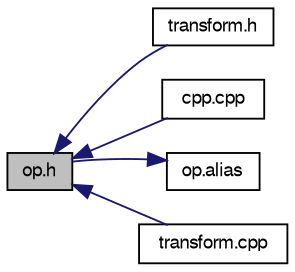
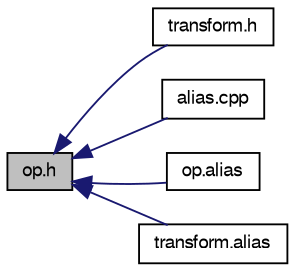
  digraph {
    rankdir=LR
    node [color=black fillcolor=white fontname=FreeSans fontsize=10 shape=record style=filled]
    edge [color=midnightblue dir=back fontname=FreeSans fontsize=10 labelfontname=FreeSans labelfontsize=10 style=solid]
    n1 [fillcolor=grey75 fontcolor=black height=0.2 label="op.h" width=0.4]
    n2 [height=0.2 label="transform.h" width=0.4]
-   n3 [height=0.2 label="cpp.cpp" width=0.4]
+   n3 [height=0.2 label="alias.cpp" width=0.4]
    n4 [height=0.2 label="op.alias" width=0.4]
-   n5 [height=0.2 label="transform.cpp" width=0.4]
+   n5 [height=0.2 label="transform.alias" width=0.4]
    n1 -> n2
    n1 -> n3
-   n4 -> n1
+   n1 -> n4
    n1 -> n5
  }
